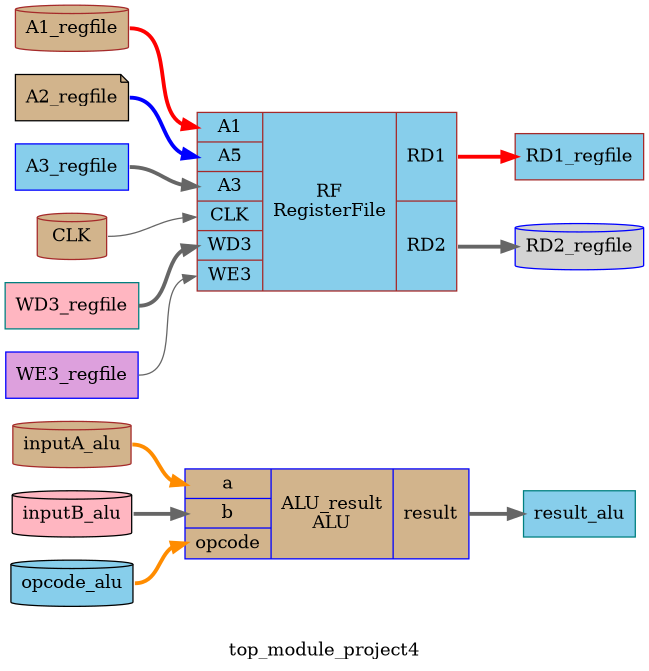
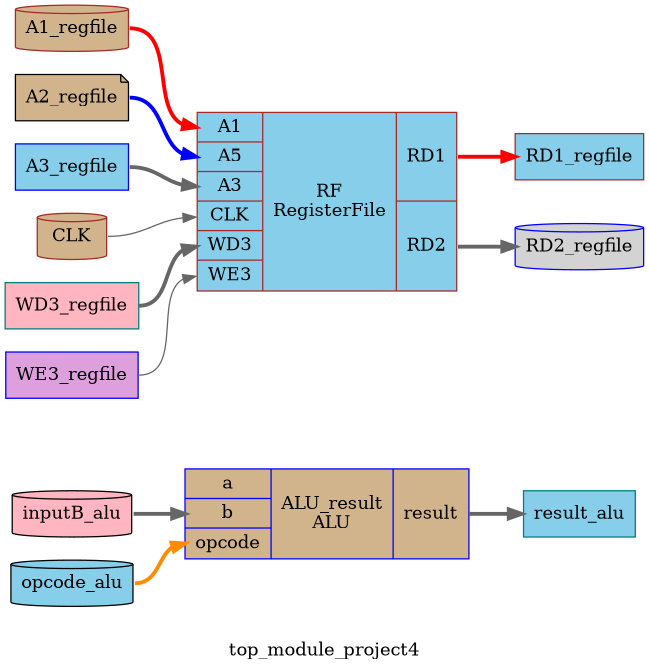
  digraph {
    label=top_module_project4
    rankdir=LR
    remincross=true
    node [color=brown fillcolor=skyblue fontcolor=black shape=cylinder style=filled]
    edge [color=gray40 fontcolor=black headport=w style="setlinewidth(3)" tailport=e]
    n1 [color=teal label=result_alu shape=box]
    n2 [color=black fillcolor=lightpink label=inputB_alu]
    n3 [color=blue fillcolor=tan label="{{<p13> a|<p14> b|<p15> opcode}|ALU_result\nALU|{<p16> result}}" shape=record fontcolor=""]
-   n4 [fillcolor=tan label=inputA_alu]
    n5 [color=black label=opcode_alu]
    n6 [color=blue fillcolor=lightgrey label=RD2_regfile]
    n7 [label=RD1_regfile shape=box]
    n8 [color=teal fillcolor=lightpink label=WD3_regfile shape=box]
    n9 [label="{{<p18> A1|<p19> A5|<p20> A3|<p12> CLK|<p21> WD3|<p22> WE3}|RF\nRegisterFile|{<p23> RD1|<p24> RD2}}" shape=record fontcolor=""]
    n10 [color=blue label=A3_regfile shape=box]
    n11 [color=black fillcolor=tan label=A2_regfile shape=note]
    n12 [fillcolor=tan label=A1_regfile]
    n13 [color=blue fillcolor=plum label=WE3_regfile shape=box]
    n14 [fillcolor=tan label=CLK]
    n2 -> n3 [headport="p14:w"]
    n3 -> n1 [tailport="p16:e"]
-   n4 -> n3 [color=darkorange headport="p13:w"]
    n5 -> n3 [color=darkorange headport="p15:w"]
    n8 -> n9 [headport="p21:w"]
    n9 -> n6 [tailport="p24:e"]
    n9 -> n7 [color=red tailport="p23:e"]
    n10 -> n9 [headport="p20:w"]
    n11 -> n9 [color=blue headport="p19:w"]
    n12 -> n9 [color=red headport="p18:w"]
    n13 -> n9 [headport="p22:w" style=""]
    n14 -> n9 [headport="p12:w" style=""]
  }
